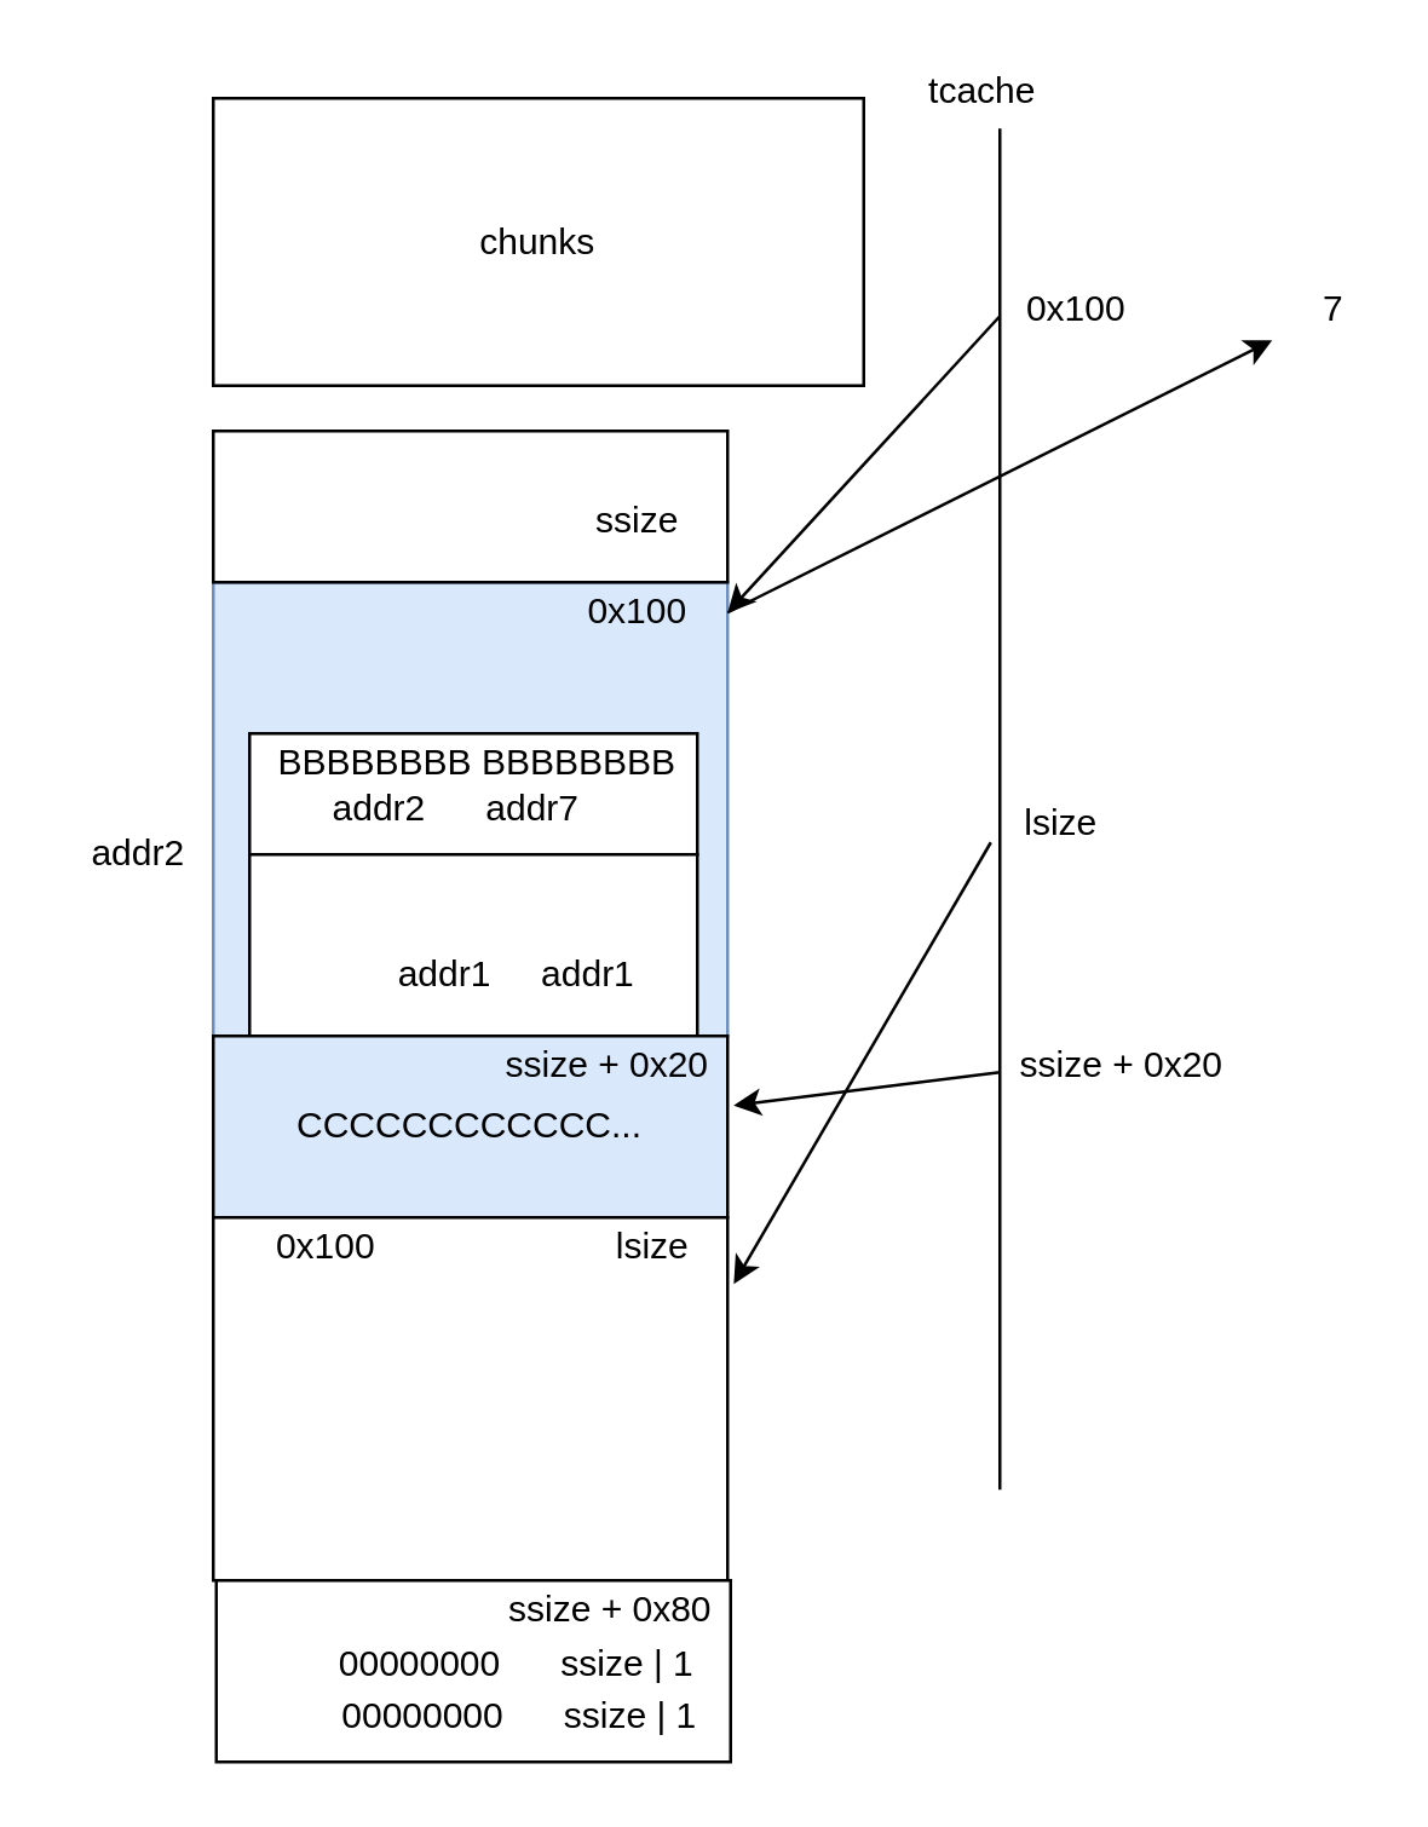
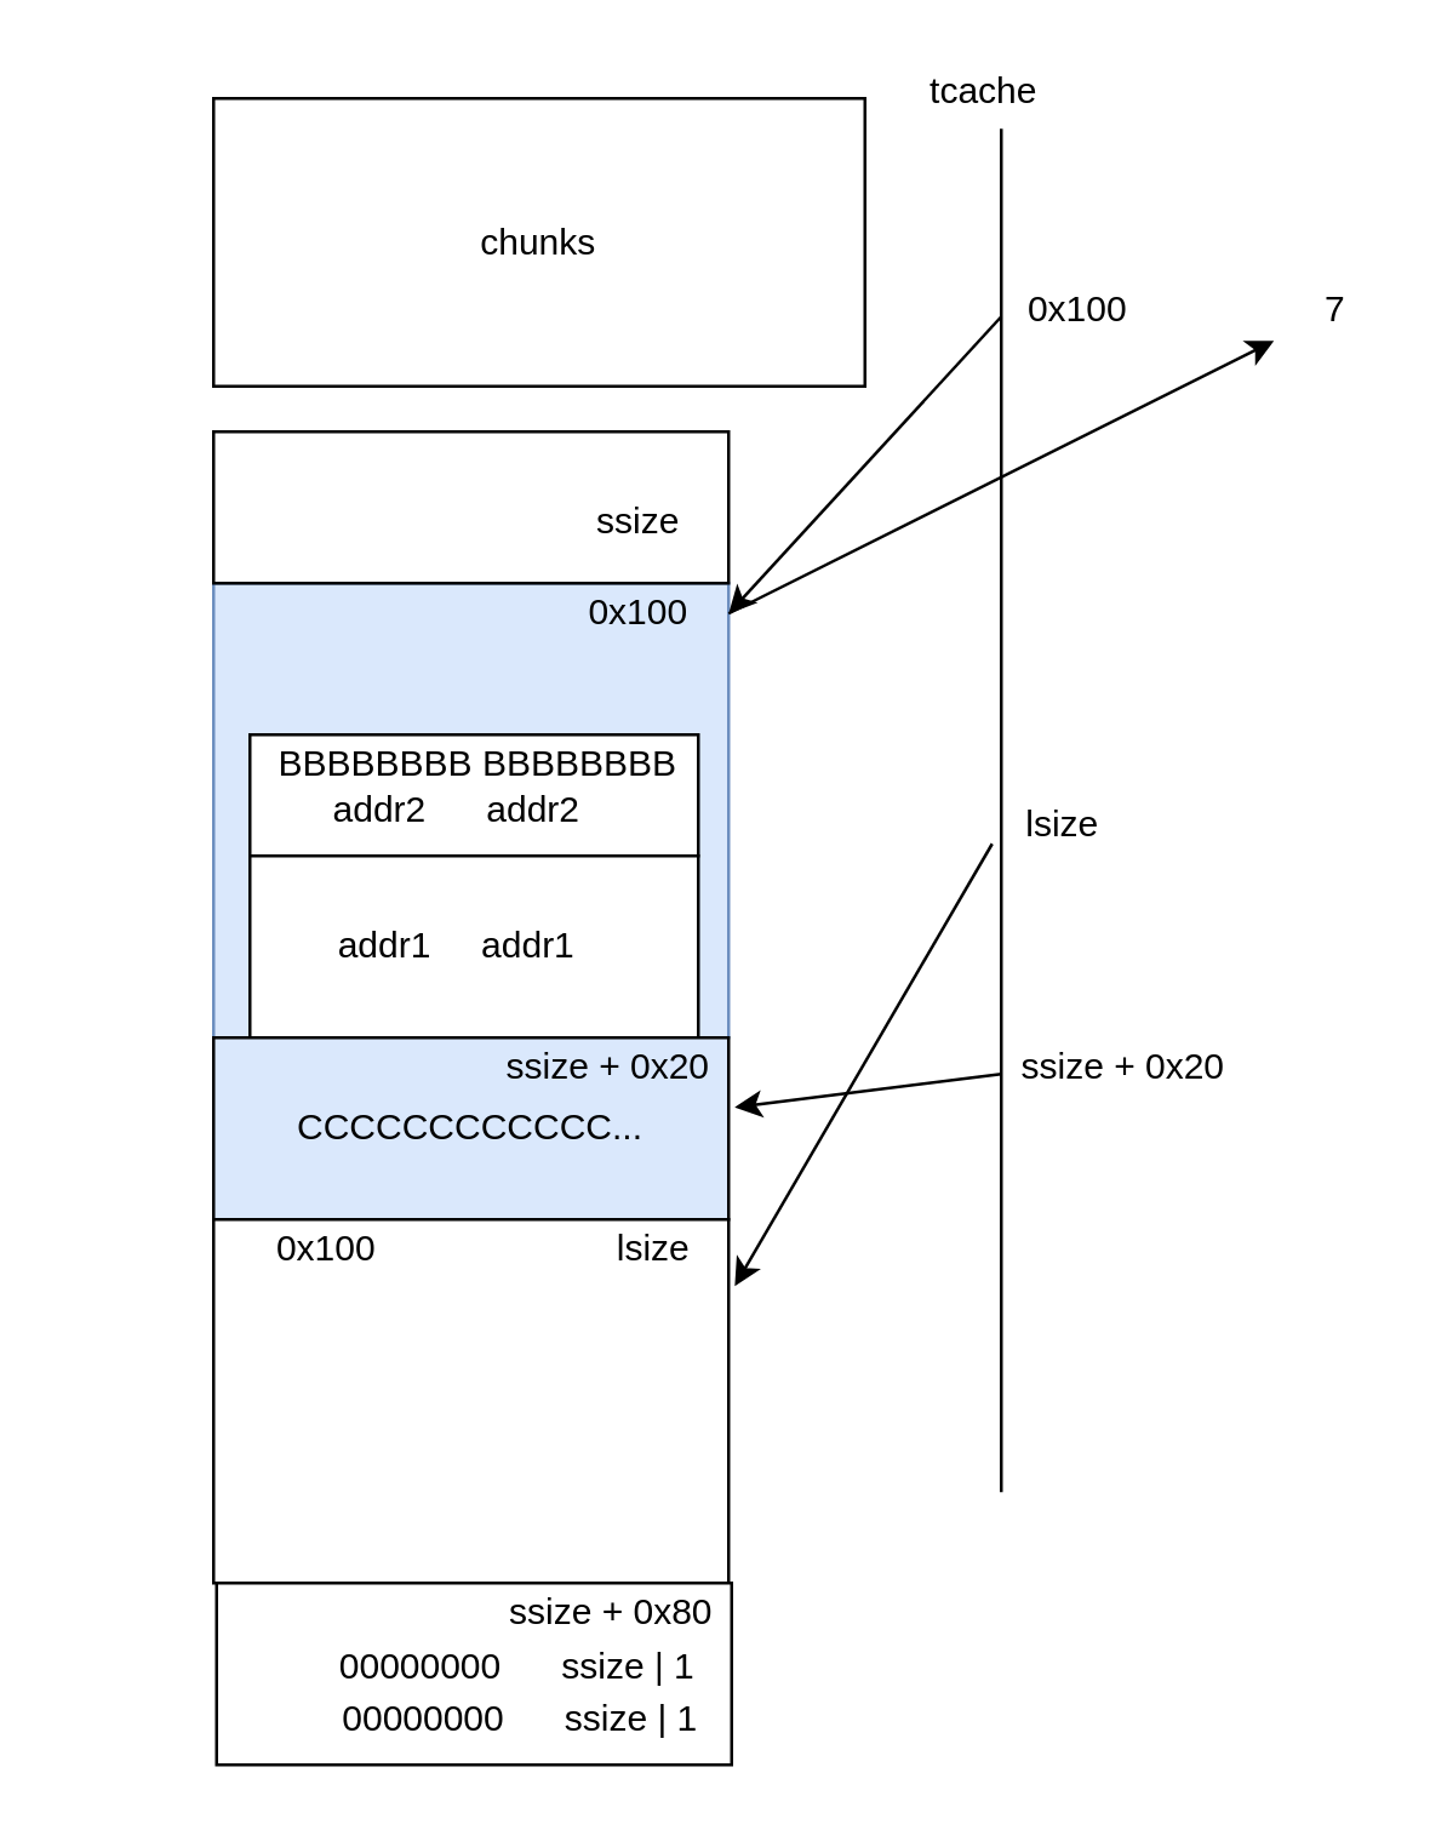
  <mxCell id="0" />
  <mxCell id="1" parent="0" />
  <mxCell id="2" value="chunks" style="rounded=0;whiteSpace=wrap;html=1;" vertex="1" parent="1"><mxGeometry x="70" y="32" width="215" height="95" as="geometry" /></mxCell>
  <mxCell id="3" value="" style="rounded=0;whiteSpace=wrap;html=1;fillColor=#dae8fc;strokeColor=#6c8ebf;" vertex="1" parent="1"><mxGeometry x="70" y="192" width="170" height="150" as="geometry" /></mxCell>
  <mxCell id="4" value="" style="rounded=0;whiteSpace=wrap;html=1;" vertex="1" parent="1"><mxGeometry x="70" y="142" width="170" height="50" as="geometry" /></mxCell>
  <mxCell id="5" value="ssize" style="text;html=1;align=center;verticalAlign=middle;resizable=0;points=[];autosize=1;" vertex="1" parent="1"><mxGeometry x="190" y="162" width="40" height="20" as="geometry" /></mxCell>
  <mxCell id="6" value="0x100" style="text;html=1;align=center;verticalAlign=middle;resizable=0;points=[];autosize=1;" vertex="1" parent="1"><mxGeometry x="185" y="192" width="50" height="20" as="geometry" /></mxCell>
  <mxCell id="7" value="" style="rounded=0;whiteSpace=wrap;html=1;" vertex="1" parent="1"><mxGeometry x="82" y="242" width="148" height="40" as="geometry" /></mxCell>
  <mxCell id="8" value="BBBBBBBB BBBBBBBB" style="text;html=1;align=center;verticalAlign=middle;resizable=0;points=[];autosize=1;" vertex="1" parent="1"><mxGeometry x="82" y="242" width="150" height="20" as="geometry" /></mxCell>
- <mxCell id="9" value="addr2&amp;nbsp; &amp;nbsp; &amp;nbsp; addr7" style="text;html=1;align=center;verticalAlign=middle;resizable=0;points=[];autosize=1;" vertex="1" parent="1"><mxGeometry x="100" y="257" width="100" height="20" as="geometry" /></mxCell>
+ <mxCell id="9" value="addr2&amp;nbsp; &amp;nbsp; &amp;nbsp; addr2" style="text;html=1;align=center;verticalAlign=middle;resizable=0;points=[];autosize=1;" vertex="1" parent="1"><mxGeometry x="100" y="257" width="100" height="20" as="geometry" /></mxCell>
  <mxCell id="10" value="" style="rounded=0;whiteSpace=wrap;html=1;" vertex="1" parent="1"><mxGeometry x="82" y="282" width="148" height="60" as="geometry" /></mxCell>
- <mxCell id="11" value="addr1&amp;nbsp; &amp;nbsp; &amp;nbsp;addr1" style="text;html=1;align=center;verticalAlign=middle;resizable=0;points=[];autosize=1;" vertex="1" parent="1"><mxGeometry x="125" y="312" width="90" height="20" as="geometry" /></mxCell>
+ <mxCell id="11" value="addr1&amp;nbsp; &amp;nbsp; &amp;nbsp;addr1" style="text;html=1;align=center;verticalAlign=middle;resizable=0;points=[];autosize=1;" vertex="1" parent="1"><mxGeometry x="105" y="302" width="90" height="20" as="geometry" /></mxCell>
  <mxCell id="12" value="" style="endArrow=none;html=1;" edge="1" parent="1"><mxGeometry width="50" height="50" relative="1" as="geometry"><mxPoint x="330" y="492" as="sourcePoint" /><mxPoint x="330" y="42" as="targetPoint" /></mxGeometry></mxCell>
  <mxCell id="13" value="tcache" style="text;html=1;align=center;verticalAlign=middle;resizable=0;points=[];autosize=1;" vertex="1" parent="1"><mxGeometry x="299" y="20" width="50" height="20" as="geometry" /></mxCell>
  <mxCell id="14" value="0x100" style="text;html=1;align=center;verticalAlign=middle;resizable=0;points=[];autosize=1;" vertex="1" parent="1"><mxGeometry x="330" y="92" width="50" height="20" as="geometry" /></mxCell>
  <mxCell id="15" value="7" style="text;html=1;align=center;verticalAlign=middle;resizable=0;points=[];autosize=1;" vertex="1" parent="1"><mxGeometry x="430" y="92" width="20" height="20" as="geometry" /></mxCell>
- <mxCell id="16" value="addr2" style="text;html=1;align=center;verticalAlign=middle;resizable=0;points=[];autosize=1;" vertex="1" parent="1"><mxGeometry x="20" y="272" width="50" height="20" as="geometry" /></mxCell>
  <mxCell id="17" value="" style="endArrow=classic;html=1;exitX=0;exitY=0.6;exitDx=0;exitDy=0;exitPerimeter=0;entryX=1;entryY=0.067;entryDx=0;entryDy=0;entryPerimeter=0;" edge="1" parent="1" source="14" target="3"><mxGeometry width="50" height="50" relative="1" as="geometry"><mxPoint x="220" y="252" as="sourcePoint" /><mxPoint x="270" y="202" as="targetPoint" /></mxGeometry></mxCell>
  <mxCell id="18" value="" style="endArrow=classic;html=1;" edge="1" parent="1"><mxGeometry width="50" height="50" relative="1" as="geometry"><mxPoint x="240" y="202" as="sourcePoint" /><mxPoint x="420" y="112" as="targetPoint" /></mxGeometry></mxCell>
  <mxCell id="19" value="CCCCCCCCCCCC..." style="rounded=0;whiteSpace=wrap;html=1;fillColor=#dae8fc;" vertex="1" parent="1"><mxGeometry x="70" y="342" width="170" height="60" as="geometry" /></mxCell>
  <mxCell id="20" value="ssize + 0x20" style="text;html=1;align=center;verticalAlign=middle;resizable=0;points=[];autosize=1;" vertex="1" parent="1"><mxGeometry x="160" y="342" width="80" height="20" as="geometry" /></mxCell>
  <mxCell id="21" value="" style="rounded=0;whiteSpace=wrap;html=1;" vertex="1" parent="1"><mxGeometry x="70" y="402" width="170" height="120" as="geometry" /></mxCell>
  <mxCell id="22" value="lsize" style="text;html=1;align=center;verticalAlign=middle;resizable=0;points=[];autosize=1;" vertex="1" parent="1"><mxGeometry x="195" y="402" width="40" height="20" as="geometry" /></mxCell>
  <mxCell id="23" value="lsize" style="text;html=1;align=center;verticalAlign=middle;resizable=0;points=[];autosize=1;" vertex="1" parent="1"><mxGeometry x="330" y="262" width="40" height="20" as="geometry" /></mxCell>
  <mxCell id="24" value="ssize + 0x20" style="text;html=1;align=center;verticalAlign=middle;resizable=0;points=[];autosize=1;" vertex="1" parent="1"><mxGeometry x="330" y="342" width="80" height="20" as="geometry" /></mxCell>
  <mxCell id="25" value="" style="endArrow=classic;html=1;entryX=1.012;entryY=0.183;entryDx=0;entryDy=0;entryPerimeter=0;exitX=-0.075;exitY=0.8;exitDx=0;exitDy=0;exitPerimeter=0;" edge="1" parent="1" source="23" target="21"><mxGeometry width="50" height="50" relative="1" as="geometry"><mxPoint x="220" y="302" as="sourcePoint" /><mxPoint x="270" y="252" as="targetPoint" /></mxGeometry></mxCell>
  <mxCell id="26" value="" style="endArrow=classic;html=1;exitX=0;exitY=0.6;exitDx=0;exitDy=0;exitPerimeter=0;entryX=1.025;entryY=1.15;entryDx=0;entryDy=0;entryPerimeter=0;" edge="1" parent="1" source="24" target="20"><mxGeometry width="50" height="50" relative="1" as="geometry"><mxPoint x="220" y="302" as="sourcePoint" /><mxPoint x="241" y="588" as="targetPoint" /></mxGeometry></mxCell>
  <mxCell id="27" value="" style="rounded=0;whiteSpace=wrap;html=1;" vertex="1" parent="1"><mxGeometry x="71" y="522" width="170" height="60" as="geometry" /></mxCell>
  <mxCell id="28" value="ssize + 0x80" style="text;html=1;align=center;verticalAlign=middle;resizable=0;points=[];autosize=1;" vertex="1" parent="1"><mxGeometry x="161" y="522" width="80" height="20" as="geometry" /></mxCell>
  <mxCell id="29" value="00000000&amp;nbsp; &amp;nbsp; &amp;nbsp; ssize | 1" style="text;html=1;align=center;verticalAlign=middle;resizable=0;points=[];autosize=1;" vertex="1" parent="1"><mxGeometry x="105" y="540" width="130" height="20" as="geometry" /></mxCell>
  <mxCell id="30" value="00000000&amp;nbsp; &amp;nbsp; &amp;nbsp; ssize | 1" style="text;html=1;align=center;verticalAlign=middle;resizable=0;points=[];autosize=1;" vertex="1" parent="1"><mxGeometry x="106" y="557" width="130" height="20" as="geometry" /></mxCell>
  <mxCell id="31" value="0x100" style="text;html=1;align=center;verticalAlign=middle;resizable=0;points=[];autosize=1;" vertex="1" parent="1"><mxGeometry x="82" y="402" width="50" height="20" as="geometry" /></mxCell>
